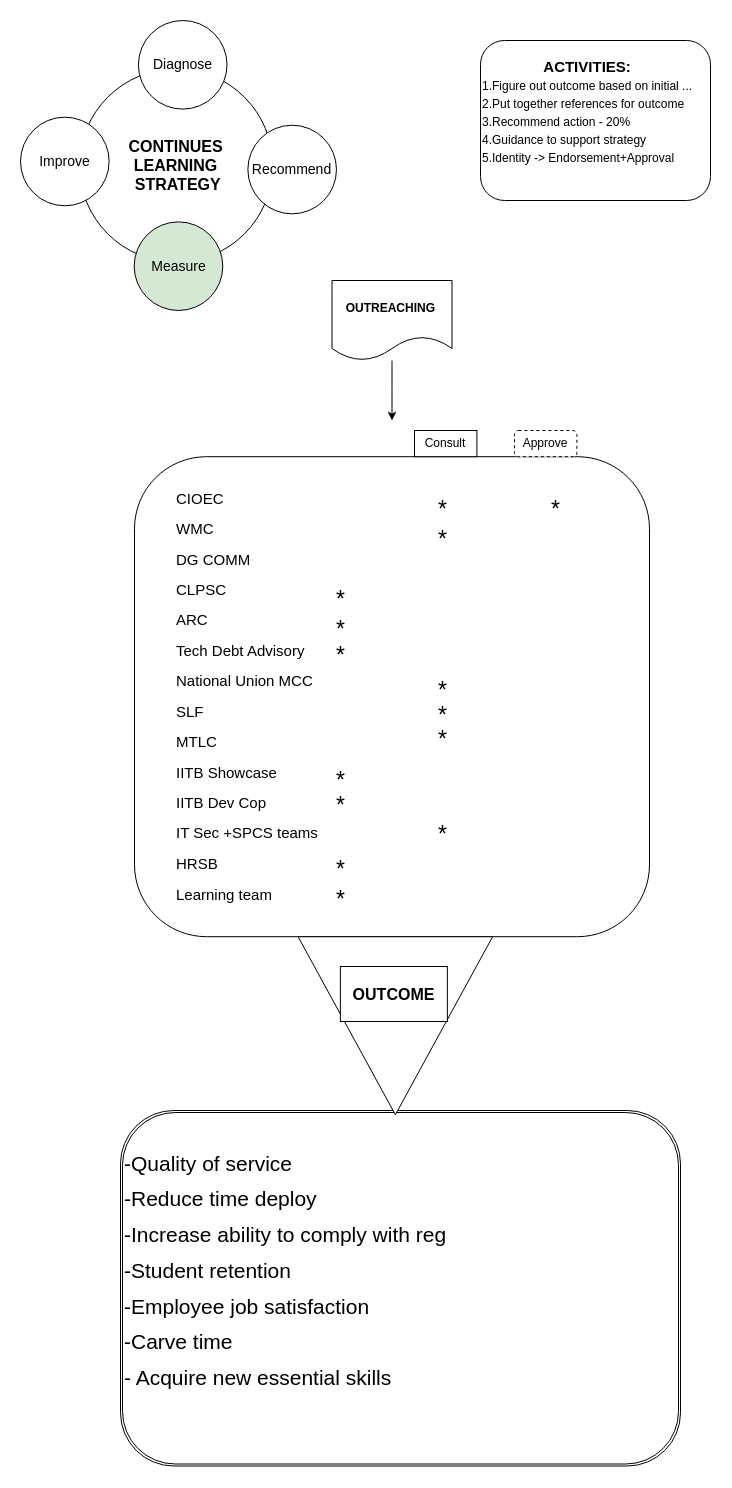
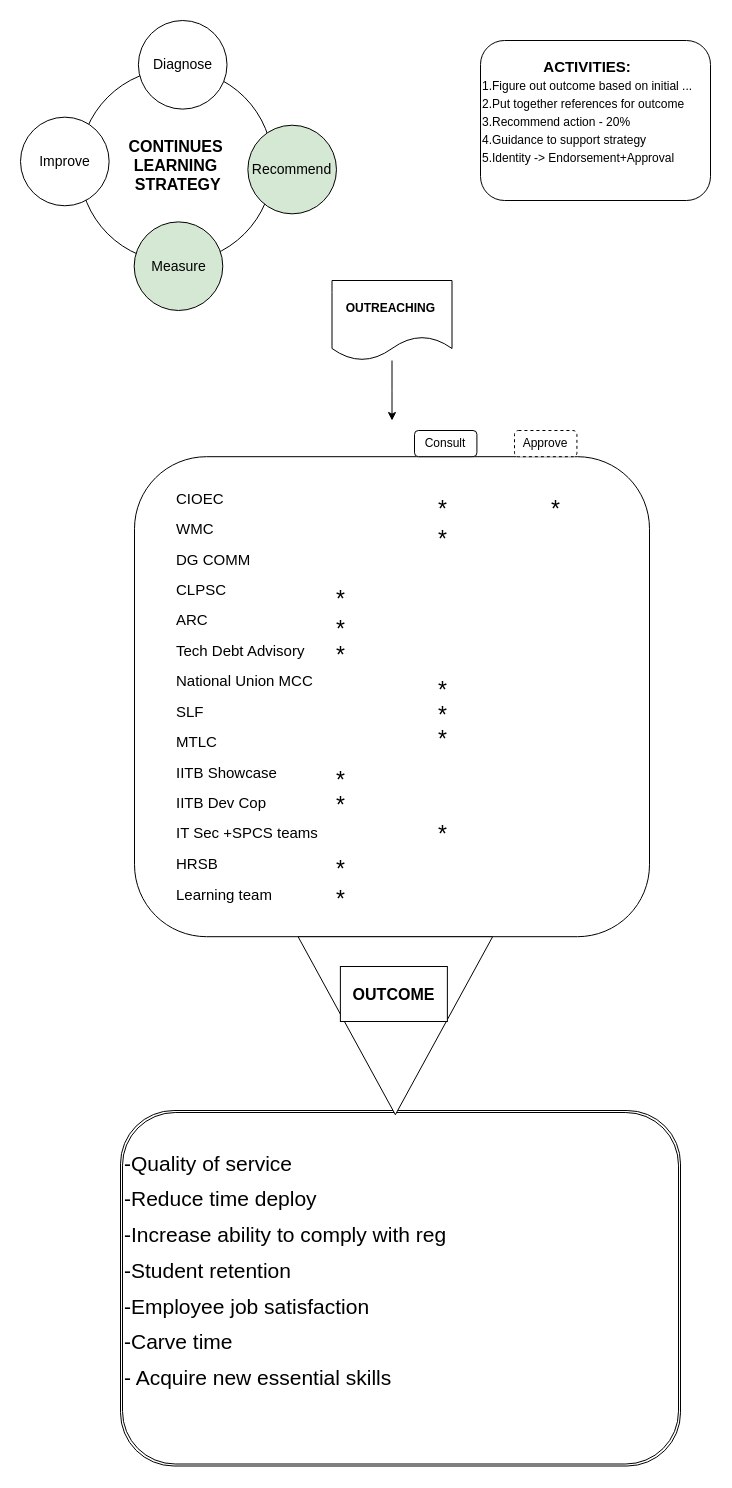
  <mxCell id="0" />
  <mxCell id="1" parent="0" />
  <mxCell id="2" value="" style="group" parent="1" vertex="1" connectable="0"><mxGeometry x="20" y="20" width="320" height="290" as="geometry" /></mxCell>
  <mxCell id="3" value="&lt;b style=&quot;font-size: 16px&quot;&gt;CONTINUES &lt;br&gt;LEARNING&lt;br&gt;&amp;nbsp;STRATEGY&lt;/b&gt;" style="ellipse;whiteSpace=wrap;html=1;aspect=fixed;" parent="2" vertex="1"><mxGeometry x="58.947" y="48.333" width="193.333" height="193.333" as="geometry" /></mxCell>
  <mxCell id="4" value="&lt;font style=&quot;font-size: 14px&quot;&gt;Diagnose&lt;/font&gt;" style="ellipse;whiteSpace=wrap;html=1;aspect=fixed;" parent="2" vertex="1"><mxGeometry x="117.895" width="88.611" height="88.611" as="geometry" /></mxCell>
- <mxCell id="5" value="&lt;font style=&quot;font-size: 14px&quot;&gt;Recommend&lt;/font&gt;" style="ellipse;whiteSpace=wrap;html=1;aspect=fixed;" parent="2" vertex="1"><mxGeometry x="227.368" y="104.722" width="88.611" height="88.611" as="geometry" /></mxCell>
+ <mxCell id="5" value="&lt;font style=&quot;font-size: 14px&quot;&gt;Recommend&lt;/font&gt;" style="ellipse;whiteSpace=wrap;html=1;aspect=fixed;fillColor=#d5e8d4;" parent="2" vertex="1"><mxGeometry x="227.368" y="104.722" width="88.611" height="88.611" as="geometry" /></mxCell>
  <mxCell id="6" value="&lt;font style=&quot;font-size: 14px&quot;&gt;Measure&lt;/font&gt;" style="ellipse;whiteSpace=wrap;html=1;aspect=fixed;fillColor=#d5e8d4;" parent="2" vertex="1"><mxGeometry x="113.684" y="201.389" width="88.611" height="88.611" as="geometry" /></mxCell>
  <mxCell id="7" value="&lt;font style=&quot;font-size: 14px&quot;&gt;Improve&lt;/font&gt;" style="ellipse;whiteSpace=wrap;html=1;aspect=fixed;" parent="2" vertex="1"><mxGeometry y="96.667" width="88.611" height="88.611" as="geometry" /></mxCell>
  <mxCell id="8" value="&lt;div style=&quot;text-align: center&quot;&gt;&lt;b style=&quot;font-size: 15px&quot;&gt;ACTIVITIES:&lt;/b&gt;&lt;/div&gt;&lt;font style=&quot;font-size: 15px&quot;&gt;&lt;span style=&quot;font-size: 12px&quot;&gt;1.Figure out outcome based on initial ...&lt;br&gt;&lt;/span&gt;&lt;span style=&quot;font-size: 12px&quot;&gt;2.Put together references for outcome&lt;br&gt;&lt;/span&gt;&lt;span style=&quot;font-size: 12px&quot;&gt;3.Recommend action - 20%&lt;/span&gt;&lt;span style=&quot;color: rgba(0 , 0 , 0 , 0) ; font-family: monospace ; font-size: 0px ; white-space: nowrap&quot;&gt;%3CmxGraphModel%3E%3Croot%3E%3CmxCell%20id%3D%220%22%2F%3E%3CmxCell%20id%3D%221%22%20parent%3D%220%22%2F%3E%3CmxCell%20id%3D%222%22%20value%3D%22Figure%20out%20outcome%20based%20on%20initial%20...%22%20style%3D%22rounded%3D0%3BwhiteSpace%3Dwrap%3Bhtml%3D1%3B%22%20vertex%3D%221%22%20parent%3D%221%22%3E%3CmxGeometry%20x%3D%22200%22%20y%3D%22510%22%20width%3D%22270%22%20height%3D%2240%22%20as%3D%22geometry%22%2F%3E%3C%2FmxCell%3E%3C%2Froot%3E%3C%2FmxGraphModel%3E&lt;/span&gt;&lt;span style=&quot;font-size: 12px&quot;&gt;&lt;br&gt;&lt;/span&gt;&lt;span style=&quot;font-size: 12px&quot;&gt;4.Guidance to support strategy&lt;br&gt;&lt;/span&gt;&lt;span style=&quot;font-size: 12px&quot;&gt;5.Identity -&amp;gt; Endorsement+Approval&amp;nbsp;&amp;nbsp;&lt;/span&gt;&lt;b&gt;&lt;br&gt;&lt;br&gt;&lt;/b&gt;&lt;/font&gt;" style="rounded=1;whiteSpace=wrap;html=1;align=left;" parent="1" vertex="1"><mxGeometry x="480" y="40" width="230" height="160" as="geometry" /></mxCell>
  <mxCell id="9" value="" style="group" parent="1" vertex="1" connectable="0"><mxGeometry x="134" y="430.005" width="515" height="506.185" as="geometry" /></mxCell>
  <mxCell id="10" value="" style="group" parent="9" vertex="1" connectable="0"><mxGeometry y="26.185" width="515" height="480" as="geometry" /></mxCell>
  <mxCell id="11" value="&lt;blockquote style=&quot;margin: 0 0 0 40px ; border: none ; padding: 0px&quot;&gt;&lt;p style=&quot;line-height: 110% ; font-size: 14px&quot;&gt;&lt;font style=&quot;font-size: 15px&quot;&gt;CIOEC&amp;nbsp;&lt;/font&gt;&lt;/p&gt;&lt;p style=&quot;line-height: 110% ; font-size: 14px&quot;&gt;&lt;font style=&quot;font-size: 15px&quot;&gt;WMC&lt;/font&gt;&lt;/p&gt;&lt;p style=&quot;line-height: 110% ; font-size: 14px&quot;&gt;&lt;font style=&quot;font-size: 15px&quot;&gt;DG COMM&lt;/font&gt;&lt;/p&gt;&lt;p style=&quot;line-height: 110% ; font-size: 14px&quot;&gt;&lt;font style=&quot;font-size: 15px&quot;&gt;CLPSC&lt;/font&gt;&lt;/p&gt;&lt;p style=&quot;line-height: 110% ; font-size: 14px&quot;&gt;&lt;font style=&quot;font-size: 15px&quot;&gt;ARC&lt;/font&gt;&lt;/p&gt;&lt;p style=&quot;line-height: 110% ; font-size: 14px&quot;&gt;&lt;font style=&quot;font-size: 15px&quot;&gt;Tech Debt Advisory&lt;/font&gt;&lt;/p&gt;&lt;p style=&quot;line-height: 110% ; font-size: 14px&quot;&gt;&lt;font style=&quot;font-size: 15px&quot;&gt;National Union MCC&lt;/font&gt;&lt;/p&gt;&lt;p style=&quot;line-height: 110% ; font-size: 14px&quot;&gt;&lt;font style=&quot;font-size: 15px&quot;&gt;SLF&lt;/font&gt;&lt;/p&gt;&lt;p style=&quot;line-height: 110% ; font-size: 14px&quot;&gt;&lt;font style=&quot;font-size: 15px&quot;&gt;MTLC&lt;/font&gt;&lt;/p&gt;&lt;p style=&quot;line-height: 110% ; font-size: 14px&quot;&gt;&lt;font style=&quot;font-size: 15px&quot;&gt;IITB Showcase&lt;/font&gt;&lt;/p&gt;&lt;p style=&quot;line-height: 110% ; font-size: 14px&quot;&gt;&lt;font style=&quot;font-size: 15px&quot;&gt;IITB Dev Cop&lt;/font&gt;&lt;/p&gt;&lt;p style=&quot;line-height: 110% ; font-size: 14px&quot;&gt;&lt;font style=&quot;font-size: 15px&quot;&gt;IT Sec +SPCS teams&lt;/font&gt;&lt;/p&gt;&lt;p style=&quot;line-height: 110% ; font-size: 14px&quot;&gt;&lt;font style=&quot;font-size: 15px&quot;&gt;HRSB&lt;/font&gt;&lt;/p&gt;&lt;div style=&quot;font-size: 15px&quot;&gt;&lt;font style=&quot;font-size: 15px&quot;&gt;Learning team&lt;/font&gt;&lt;/div&gt;&lt;/blockquote&gt;&lt;p&gt;&lt;/p&gt;" style="rounded=1;whiteSpace=wrap;html=1;align=left;" parent="10" vertex="1"><mxGeometry width="515" height="480" as="geometry" /></mxCell>
  <mxCell id="12" value="&lt;font style=&quot;font-size: 23px&quot;&gt;*&lt;/font&gt;" style="text;html=1;strokeColor=none;fillColor=none;align=center;verticalAlign=middle;whiteSpace=wrap;rounded=0;" parent="10" vertex="1"><mxGeometry x="296.515" y="44.002" width="23.409" height="17.455" as="geometry" /></mxCell>
  <mxCell id="13" value="&lt;font style=&quot;font-size: 23px&quot;&gt;*&lt;/font&gt;" style="text;html=1;strokeColor=none;fillColor=none;align=center;verticalAlign=middle;whiteSpace=wrap;rounded=0;" parent="10" vertex="1"><mxGeometry x="410.001" y="44.002" width="23.409" height="17.455" as="geometry" /></mxCell>
  <mxCell id="14" value="&lt;font style=&quot;font-size: 23px&quot;&gt;*&lt;/font&gt;" style="text;html=1;strokeColor=none;fillColor=none;align=center;verticalAlign=middle;whiteSpace=wrap;rounded=0;" parent="10" vertex="1"><mxGeometry x="296.515" y="74.003" width="23.409" height="17.455" as="geometry" /></mxCell>
  <mxCell id="15" value="&lt;font style=&quot;font-size: 23px&quot;&gt;*&lt;/font&gt;" style="text;html=1;strokeColor=none;fillColor=none;align=center;verticalAlign=middle;whiteSpace=wrap;rounded=0;" parent="10" vertex="1"><mxGeometry x="195.076" y="133.996" width="23.409" height="17.455" as="geometry" /></mxCell>
  <mxCell id="16" value="&lt;font style=&quot;font-size: 23px&quot;&gt;*&lt;/font&gt;" style="text;html=1;strokeColor=none;fillColor=none;align=center;verticalAlign=middle;whiteSpace=wrap;rounded=0;" parent="10" vertex="1"><mxGeometry x="195.076" y="164.002" width="23.409" height="17.455" as="geometry" /></mxCell>
  <mxCell id="17" value="&lt;font style=&quot;font-size: 23px&quot;&gt;*&lt;/font&gt;" style="text;html=1;strokeColor=none;fillColor=none;align=center;verticalAlign=middle;whiteSpace=wrap;rounded=0;" parent="10" vertex="1"><mxGeometry x="195.076" y="189.618" width="23.409" height="17.455" as="geometry" /></mxCell>
  <mxCell id="18" value="&lt;font style=&quot;font-size: 23px&quot;&gt;*&lt;/font&gt;" style="text;html=1;strokeColor=none;fillColor=none;align=center;verticalAlign=middle;whiteSpace=wrap;rounded=0;" parent="10" vertex="1"><mxGeometry x="296.515" y="225.164" width="23.409" height="17.455" as="geometry" /></mxCell>
  <mxCell id="19" value="&lt;font style=&quot;font-size: 23px&quot;&gt;*&lt;/font&gt;" style="text;html=1;strokeColor=none;fillColor=none;align=center;verticalAlign=middle;whiteSpace=wrap;rounded=0;" parent="10" vertex="1"><mxGeometry x="296.515" y="250.473" width="23.409" height="17.455" as="geometry" /></mxCell>
  <mxCell id="20" value="&lt;font style=&quot;font-size: 23px&quot;&gt;*&lt;/font&gt;" style="text;html=1;strokeColor=none;fillColor=none;align=center;verticalAlign=middle;whiteSpace=wrap;rounded=0;" parent="10" vertex="1"><mxGeometry x="296.515" y="274.036" width="23.409" height="17.455" as="geometry" /></mxCell>
  <mxCell id="21" value="&lt;font style=&quot;font-size: 23px&quot;&gt;*&lt;/font&gt;" style="text;html=1;strokeColor=none;fillColor=none;align=center;verticalAlign=middle;whiteSpace=wrap;rounded=0;" parent="10" vertex="1"><mxGeometry x="195.076" y="314.727" width="23.409" height="17.455" as="geometry" /></mxCell>
  <mxCell id="22" value="&lt;font style=&quot;font-size: 23px&quot;&gt;*&lt;/font&gt;" style="text;html=1;strokeColor=none;fillColor=none;align=center;verticalAlign=middle;whiteSpace=wrap;rounded=0;" parent="10" vertex="1"><mxGeometry x="195.076" y="339.909" width="23.409" height="17.455" as="geometry" /></mxCell>
  <mxCell id="23" value="&lt;font style=&quot;font-size: 23px&quot;&gt;*&lt;/font&gt;" style="text;html=1;strokeColor=none;fillColor=none;align=center;verticalAlign=middle;whiteSpace=wrap;rounded=0;" parent="10" vertex="1"><mxGeometry x="296.515" y="369.091" width="23.409" height="17.455" as="geometry" /></mxCell>
  <mxCell id="24" value="&lt;font style=&quot;font-size: 23px&quot;&gt;*&lt;/font&gt;" style="text;html=1;strokeColor=none;fillColor=none;align=center;verticalAlign=middle;whiteSpace=wrap;rounded=0;" parent="10" vertex="1"><mxGeometry x="195.076" y="404.003" width="23.409" height="17.455" as="geometry" /></mxCell>
  <mxCell id="25" value="&lt;font style=&quot;font-size: 23px&quot;&gt;*&lt;/font&gt;" style="text;html=1;strokeColor=none;fillColor=none;align=center;verticalAlign=middle;whiteSpace=wrap;rounded=0;" parent="10" vertex="1"><mxGeometry x="195.076" y="434.005" width="23.409" height="17.455" as="geometry" /></mxCell>
- <mxCell id="26" value="Consult" style="whiteSpace=wrap;html=1;rounded=0;" parent="9" vertex="1"><mxGeometry x="280.002" width="62.424" height="26.182" as="geometry" /></mxCell>
+ <mxCell id="26" value="Consult" style="rounded=1;whiteSpace=wrap;html=1;" parent="9" vertex="1"><mxGeometry x="280.002" width="62.424" height="26.182" as="geometry" /></mxCell>
  <mxCell id="27" value="Approve" style="rounded=1;whiteSpace=wrap;html=1;dashed=1;" parent="9" vertex="1"><mxGeometry x="380.005" width="62.424" height="26.182" as="geometry" /></mxCell>
  <mxCell id="28" value="&lt;font style=&quot;font-size: 21px ; line-height: 170%&quot;&gt;-Quality of service&lt;br&gt;-Reduce time deploy&lt;br&gt;-Increase ability to comply with reg&lt;br&gt;-Student retention&lt;br&gt;-Employee job satisfaction&lt;br&gt;-Carve time&lt;br&gt;- Acquire new essential skills&lt;br&gt;&lt;br&gt;&lt;/font&gt;" style="shape=ext;double=1;rounded=1;whiteSpace=wrap;html=1;align=left;" parent="1" vertex="1"><mxGeometry x="120" y="1110" width="560" height="355.51" as="geometry" /></mxCell>
  <mxCell id="29" style="edgeStyle=orthogonalEdgeStyle;rounded=0;orthogonalLoop=1;jettySize=auto;html=1;" edge="1" parent="1" source="30"><mxGeometry relative="1" as="geometry"><mxPoint x="391.5" y="420" as="targetPoint" /></mxGeometry></mxCell>
  <mxCell id="30" value="&lt;b&gt;OUTREACHING&amp;nbsp;&lt;/b&gt;" style="shape=document;whiteSpace=wrap;html=1;boundedLbl=1;" parent="1" vertex="1"><mxGeometry x="331.5" y="280" width="120" height="80" as="geometry" /></mxCell>
  <mxCell id="31" value="" style="group" parent="1" vertex="1" connectable="0"><mxGeometry x="305.86" y="928" width="178.01" height="194.49" as="geometry" /></mxCell>
  <mxCell id="32" value="" style="triangle;whiteSpace=wrap;html=1;rotation=90;align=center;" parent="31" vertex="1"><mxGeometry width="178.01" height="194.49" as="geometry" /></mxCell>
  <mxCell id="33" value="&lt;b&gt;&lt;font style=&quot;font-size: 16px&quot;&gt;OUTCOME&lt;/font&gt;&lt;/b&gt;" style="rounded=0;whiteSpace=wrap;html=1;" parent="31" vertex="1"><mxGeometry x="34.02" y="38.01" width="106.99" height="55" as="geometry" /></mxCell>
